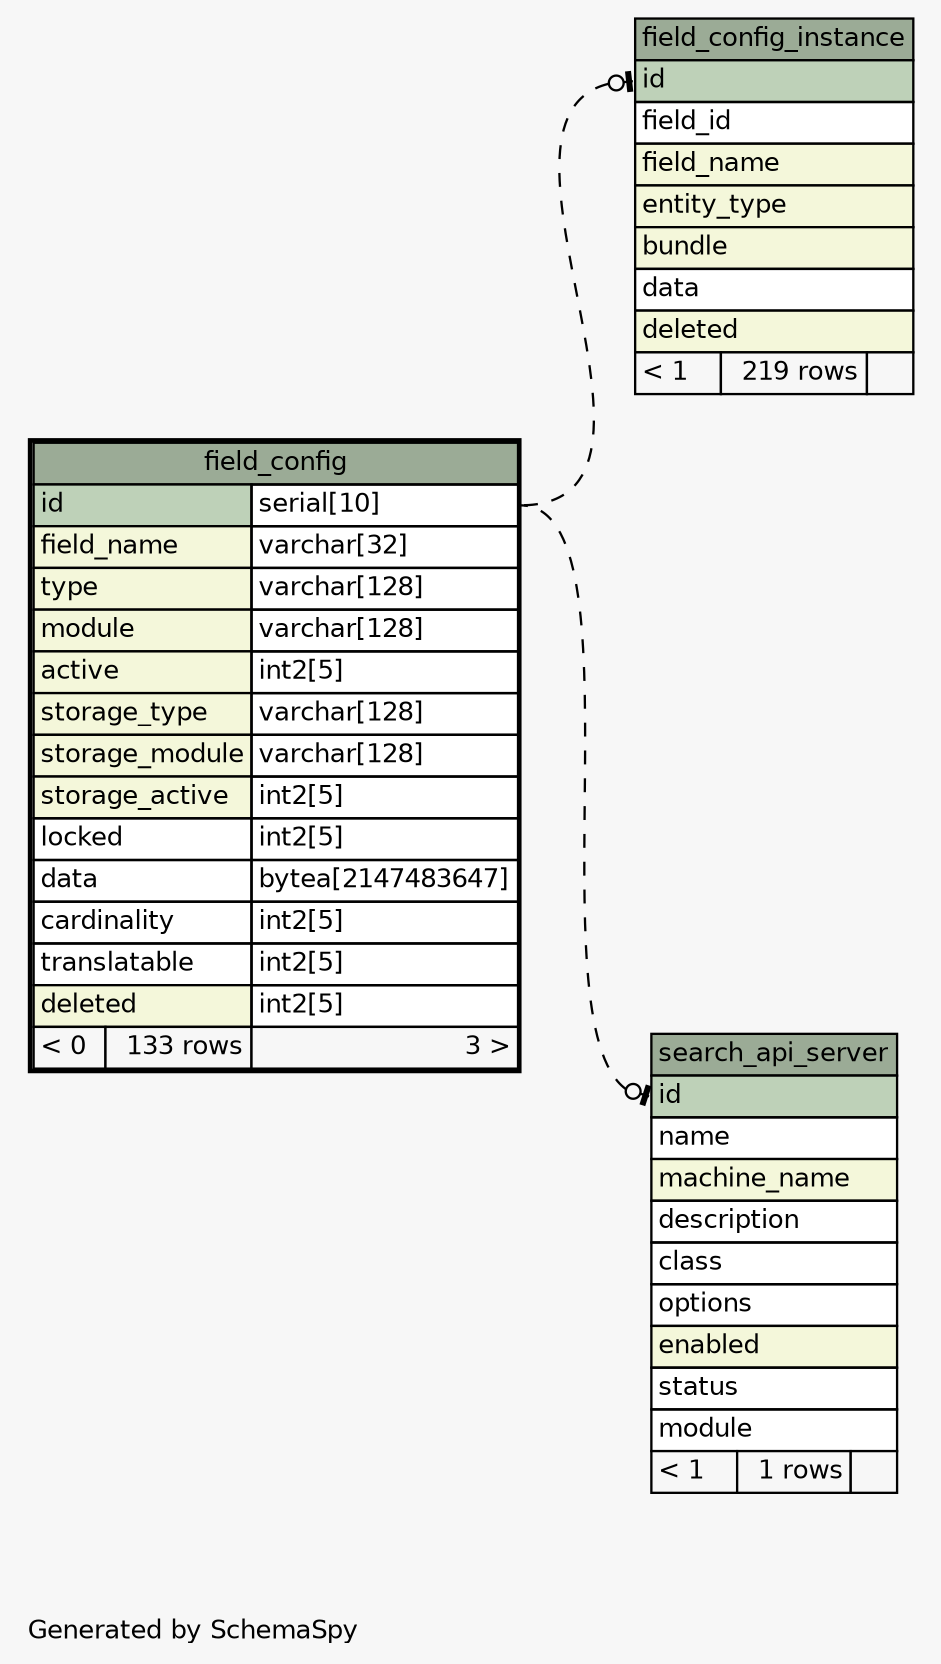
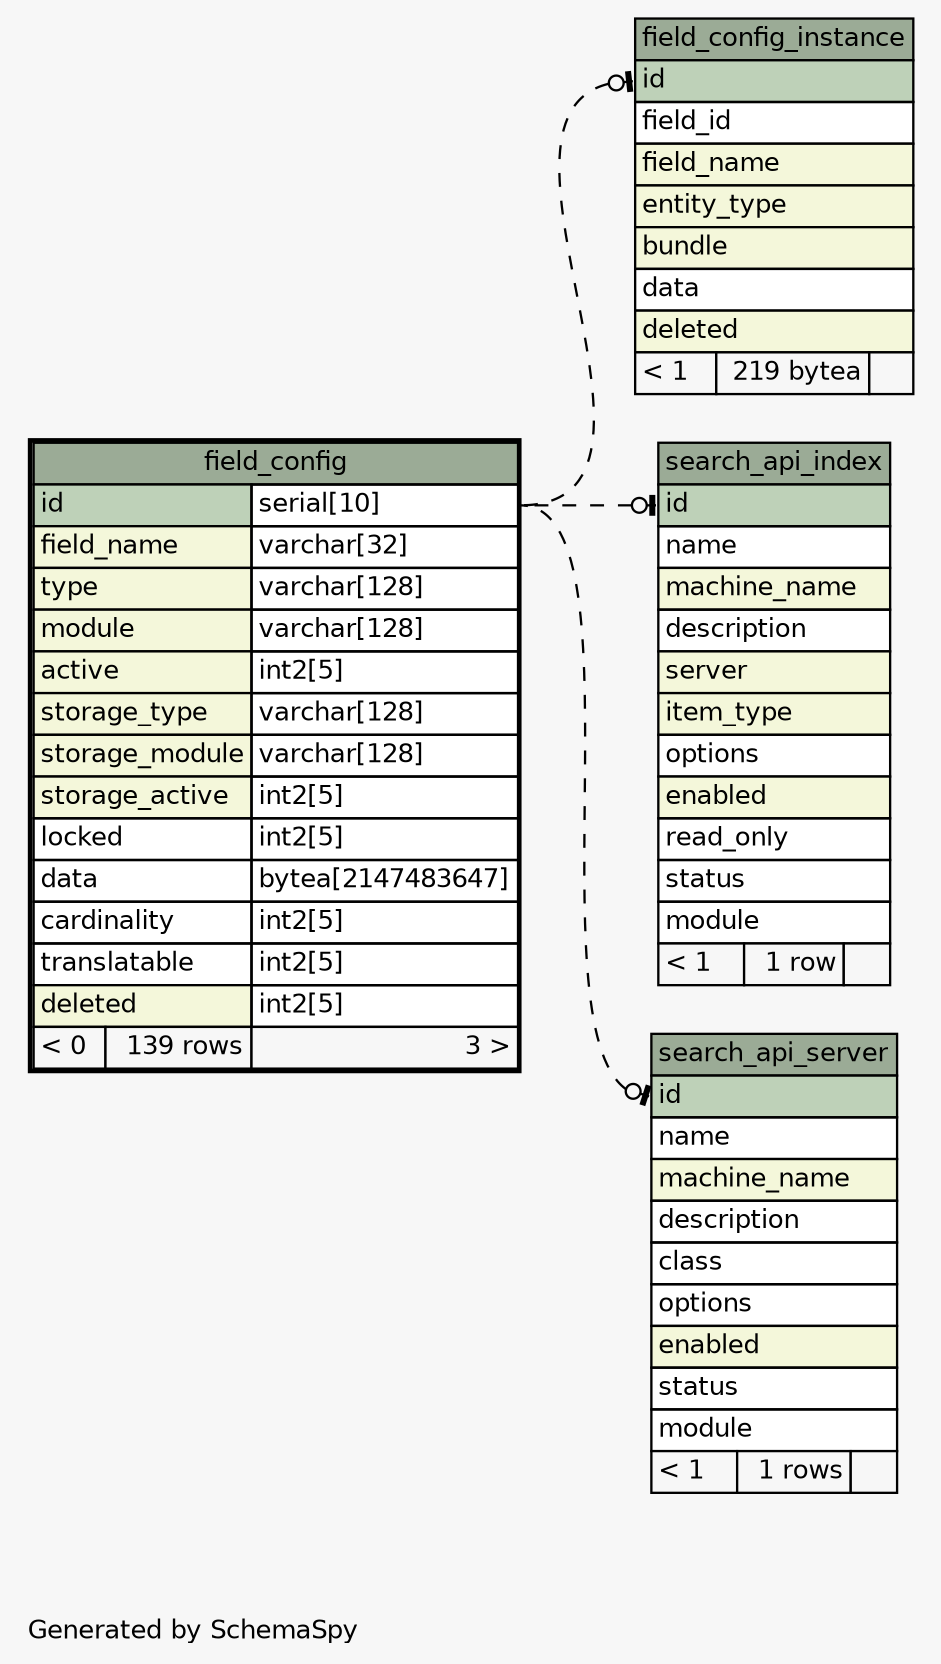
  digraph {
    bgcolor="#f7f7f7"
    fontname=Helvetica
    fontsize=11
    label="\nGenerated by SchemaSpy"
    labeljust=l
    nodesep=0.18
    rankdir=RL
    ranksep=0.46
    node [fontname=Helvetica fontsize=11 shape=plaintext]
    edge [arrowhead=none arrowsize=0.8 arrowtail=teeodot dir=back headport="id.type:e" style=dashed tailport="id:w"]
-   n1 [label=<     <TABLE BORDER="0" CELLBORDER="1" CELLSPACING="0" BGCOLOR="#ffffff">       <TR><TD COLSPAN="3" BGCOLOR="#9bab96" ALIGN="CENTER">field_config_instance</TD></TR>       <TR><TD PORT="id" COLSPAN="3" BGCOLOR="#bed1b8" ALIGN="LEFT">id</TD></TR>       <TR><TD PORT="field_id" COLSPAN="3" ALIGN="LEFT">field_id</TD></TR>       <TR><TD PORT="field_name" COLSPAN="3" BGCOLOR="#f4f7da" ALIGN="LEFT">field_name</TD></TR>       <TR><TD PORT="entity_type" COLSPAN="3" BGCOLOR="#f4f7da" ALIGN="LEFT">entity_type</TD></TR>       <TR><TD PORT="bundle" COLSPAN="3" BGCOLOR="#f4f7da" ALIGN="LEFT">bundle</TD></TR>       <TR><TD PORT="data" COLSPAN="3" ALIGN="LEFT">data</TD></TR>       <TR><TD PORT="deleted" COLSPAN="3" BGCOLOR="#f4f7da" ALIGN="LEFT">deleted</TD></TR>       <TR><TD ALIGN="LEFT" BGCOLOR="#f7f7f7">&lt; 1</TD><TD ALIGN="RIGHT" BGCOLOR="#f7f7f7">219 rows</TD><TD ALIGN="RIGHT" BGCOLOR="#f7f7f7">  </TD></TR>     </TABLE>>]
-   n2 [label=<     <TABLE BORDER="2" CELLBORDER="1" CELLSPACING="0" BGCOLOR="#ffffff">       <TR><TD COLSPAN="3" BGCOLOR="#9bab96" ALIGN="CENTER">field_config</TD></TR>       <TR><TD PORT="id" COLSPAN="2" BGCOLOR="#bed1b8" ALIGN="LEFT">id</TD><TD PORT="id.type" ALIGN="LEFT">serial[10]</TD></TR>       <TR><TD PORT="field_name" COLSPAN="2" BGCOLOR="#f4f7da" ALIGN="LEFT">field_name</TD><TD PORT="field_name.type" ALIGN="LEFT">varchar[32]</TD></TR>       <TR><TD PORT="type" COLSPAN="2" BGCOLOR="#f4f7da" ALIGN="LEFT">type</TD><TD PORT="type.type" ALIGN="LEFT">varchar[128]</TD></TR>       <TR><TD PORT="module" COLSPAN="2" BGCOLOR="#f4f7da" ALIGN="LEFT">module</TD><TD PORT="module.type" ALIGN="LEFT">varchar[128]</TD></TR>       <TR><TD PORT="active" COLSPAN="2" BGCOLOR="#f4f7da" ALIGN="LEFT">active</TD><TD PORT="active.type" ALIGN="LEFT">int2[5]</TD></TR>       <TR><TD PORT="storage_type" COLSPAN="2" BGCOLOR="#f4f7da" ALIGN="LEFT">storage_type</TD><TD PORT="storage_type.type" ALIGN="LEFT">varchar[128]</TD></TR>       <TR><TD PORT="storage_module" COLSPAN="2" BGCOLOR="#f4f7da" ALIGN="LEFT">storage_module</TD><TD PORT="storage_module.type" ALIGN="LEFT">varchar[128]</TD></TR>       <TR><TD PORT="storage_active" COLSPAN="2" BGCOLOR="#f4f7da" ALIGN="LEFT">storage_active</TD><TD PORT="storage_active.type" ALIGN="LEFT">int2[5]</TD></TR>       <TR><TD PORT="locked" COLSPAN="2" ALIGN="LEFT">locked</TD><TD PORT="locked.type" ALIGN="LEFT">int2[5]</TD></TR>       <TR><TD PORT="data" COLSPAN="2" ALIGN="LEFT">data</TD><TD PORT="data.type" ALIGN="LEFT">bytea[2147483647]</TD></TR>       <TR><TD PORT="cardinality" COLSPAN="2" ALIGN="LEFT">cardinality</TD><TD PORT="cardinality.type" ALIGN="LEFT">int2[5]</TD></TR>       <TR><TD PORT="translatable" COLSPAN="2" ALIGN="LEFT">translatable</TD><TD PORT="translatable.type" ALIGN="LEFT">int2[5]</TD></TR>       <TR><TD PORT="deleted" COLSPAN="2" BGCOLOR="#f4f7da" ALIGN="LEFT">deleted</TD><TD PORT="deleted.type" ALIGN="LEFT">int2[5]</TD></TR>       <TR><TD ALIGN="LEFT" BGCOLOR="#f7f7f7">&lt; 0</TD><TD ALIGN="RIGHT" BGCOLOR="#f7f7f7">133 rows</TD><TD ALIGN="RIGHT" BGCOLOR="#f7f7f7">3 &gt;</TD></TR>     </TABLE>>]
+   n1 [label=<     <TABLE BORDER="0" CELLBORDER="1" CELLSPACING="0" BGCOLOR="#ffffff">       <TR><TD COLSPAN="3" BGCOLOR="#9bab96" ALIGN="CENTER">field_config_instance</TD></TR>       <TR><TD PORT="id" COLSPAN="3" BGCOLOR="#bed1b8" ALIGN="LEFT">id</TD></TR>       <TR><TD PORT="field_id" COLSPAN="3" ALIGN="LEFT">field_id</TD></TR>       <TR><TD PORT="field_name" COLSPAN="3" BGCOLOR="#f4f7da" ALIGN="LEFT">field_name</TD></TR>       <TR><TD PORT="entity_type" COLSPAN="3" BGCOLOR="#f4f7da" ALIGN="LEFT">entity_type</TD></TR>       <TR><TD PORT="bundle" COLSPAN="3" BGCOLOR="#f4f7da" ALIGN="LEFT">bundle</TD></TR>       <TR><TD PORT="data" COLSPAN="3" ALIGN="LEFT">data</TD></TR>       <TR><TD PORT="deleted" COLSPAN="3" BGCOLOR="#f4f7da" ALIGN="LEFT">deleted</TD></TR>       <TR><TD ALIGN="LEFT" BGCOLOR="#f7f7f7">&lt; 1</TD><TD ALIGN="RIGHT" BGCOLOR="#f7f7f7">219 bytea</TD><TD ALIGN="RIGHT" BGCOLOR="#f7f7f7">  </TD></TR>     </TABLE>>]
+   n2 [label=<     <TABLE BORDER="2" CELLBORDER="1" CELLSPACING="0" BGCOLOR="#ffffff">       <TR><TD COLSPAN="3" BGCOLOR="#9bab96" ALIGN="CENTER">field_config</TD></TR>       <TR><TD PORT="id" COLSPAN="2" BGCOLOR="#bed1b8" ALIGN="LEFT">id</TD><TD PORT="id.type" ALIGN="LEFT">serial[10]</TD></TR>       <TR><TD PORT="field_name" COLSPAN="2" BGCOLOR="#f4f7da" ALIGN="LEFT">field_name</TD><TD PORT="field_name.type" ALIGN="LEFT">varchar[32]</TD></TR>       <TR><TD PORT="type" COLSPAN="2" BGCOLOR="#f4f7da" ALIGN="LEFT">type</TD><TD PORT="type.type" ALIGN="LEFT">varchar[128]</TD></TR>       <TR><TD PORT="module" COLSPAN="2" BGCOLOR="#f4f7da" ALIGN="LEFT">module</TD><TD PORT="module.type" ALIGN="LEFT">varchar[128]</TD></TR>       <TR><TD PORT="active" COLSPAN="2" BGCOLOR="#f4f7da" ALIGN="LEFT">active</TD><TD PORT="active.type" ALIGN="LEFT">int2[5]</TD></TR>       <TR><TD PORT="storage_type" COLSPAN="2" BGCOLOR="#f4f7da" ALIGN="LEFT">storage_type</TD><TD PORT="storage_type.type" ALIGN="LEFT">varchar[128]</TD></TR>       <TR><TD PORT="storage_module" COLSPAN="2" BGCOLOR="#f4f7da" ALIGN="LEFT">storage_module</TD><TD PORT="storage_module.type" ALIGN="LEFT">varchar[128]</TD></TR>       <TR><TD PORT="storage_active" COLSPAN="2" BGCOLOR="#f4f7da" ALIGN="LEFT">storage_active</TD><TD PORT="storage_active.type" ALIGN="LEFT">int2[5]</TD></TR>       <TR><TD PORT="locked" COLSPAN="2" ALIGN="LEFT">locked</TD><TD PORT="locked.type" ALIGN="LEFT">int2[5]</TD></TR>       <TR><TD PORT="data" COLSPAN="2" ALIGN="LEFT">data</TD><TD PORT="data.type" ALIGN="LEFT">bytea[2147483647]</TD></TR>       <TR><TD PORT="cardinality" COLSPAN="2" ALIGN="LEFT">cardinality</TD><TD PORT="cardinality.type" ALIGN="LEFT">int2[5]</TD></TR>       <TR><TD PORT="translatable" COLSPAN="2" ALIGN="LEFT">translatable</TD><TD PORT="translatable.type" ALIGN="LEFT">int2[5]</TD></TR>       <TR><TD PORT="deleted" COLSPAN="2" BGCOLOR="#f4f7da" ALIGN="LEFT">deleted</TD><TD PORT="deleted.type" ALIGN="LEFT">int2[5]</TD></TR>       <TR><TD ALIGN="LEFT" BGCOLOR="#f7f7f7">&lt; 0</TD><TD ALIGN="RIGHT" BGCOLOR="#f7f7f7">139 rows</TD><TD ALIGN="RIGHT" BGCOLOR="#f7f7f7">3 &gt;</TD></TR>     </TABLE>>]
+   n3 [label=<     <TABLE BORDER="0" CELLBORDER="1" CELLSPACING="0" BGCOLOR="#ffffff">       <TR><TD COLSPAN="3" BGCOLOR="#9bab96" ALIGN="CENTER">search_api_index</TD></TR>       <TR><TD PORT="id" COLSPAN="3" BGCOLOR="#bed1b8" ALIGN="LEFT">id</TD></TR>       <TR><TD PORT="name" COLSPAN="3" ALIGN="LEFT">name</TD></TR>       <TR><TD PORT="machine_name" COLSPAN="3" BGCOLOR="#f4f7da" ALIGN="LEFT">machine_name</TD></TR>       <TR><TD PORT="description" COLSPAN="3" ALIGN="LEFT">description</TD></TR>       <TR><TD PORT="server" COLSPAN="3" BGCOLOR="#f4f7da" ALIGN="LEFT">server</TD></TR>       <TR><TD PORT="item_type" COLSPAN="3" BGCOLOR="#f4f7da" ALIGN="LEFT">item_type</TD></TR>       <TR><TD PORT="options" COLSPAN="3" ALIGN="LEFT">options</TD></TR>       <TR><TD PORT="enabled" COLSPAN="3" BGCOLOR="#f4f7da" ALIGN="LEFT">enabled</TD></TR>       <TR><TD PORT="read_only" COLSPAN="3" ALIGN="LEFT">read_only</TD></TR>       <TR><TD PORT="status" COLSPAN="3" ALIGN="LEFT">status</TD></TR>       <TR><TD PORT="module" COLSPAN="3" ALIGN="LEFT">module</TD></TR>       <TR><TD ALIGN="LEFT" BGCOLOR="#f7f7f7">&lt; 1</TD><TD ALIGN="RIGHT" BGCOLOR="#f7f7f7">1 row</TD><TD ALIGN="RIGHT" BGCOLOR="#f7f7f7">  </TD></TR>     </TABLE>>]
    n4 [label=<     <TABLE BORDER="0" CELLBORDER="1" CELLSPACING="0" BGCOLOR="#ffffff">       <TR><TD COLSPAN="3" BGCOLOR="#9bab96" ALIGN="CENTER">search_api_server</TD></TR>       <TR><TD PORT="id" COLSPAN="3" BGCOLOR="#bed1b8" ALIGN="LEFT">id</TD></TR>       <TR><TD PORT="name" COLSPAN="3" ALIGN="LEFT">name</TD></TR>       <TR><TD PORT="machine_name" COLSPAN="3" BGCOLOR="#f4f7da" ALIGN="LEFT">machine_name</TD></TR>       <TR><TD PORT="description" COLSPAN="3" ALIGN="LEFT">description</TD></TR>       <TR><TD PORT="class" COLSPAN="3" ALIGN="LEFT">class</TD></TR>       <TR><TD PORT="options" COLSPAN="3" ALIGN="LEFT">options</TD></TR>       <TR><TD PORT="enabled" COLSPAN="3" BGCOLOR="#f4f7da" ALIGN="LEFT">enabled</TD></TR>       <TR><TD PORT="status" COLSPAN="3" ALIGN="LEFT">status</TD></TR>       <TR><TD PORT="module" COLSPAN="3" ALIGN="LEFT">module</TD></TR>       <TR><TD ALIGN="LEFT" BGCOLOR="#f7f7f7">&lt; 1</TD><TD ALIGN="RIGHT" BGCOLOR="#f7f7f7">1 rows</TD><TD ALIGN="RIGHT" BGCOLOR="#f7f7f7">  </TD></TR>     </TABLE>>]
    n1 -> n2
+   n3 -> n2
    n4 -> n2
  }
